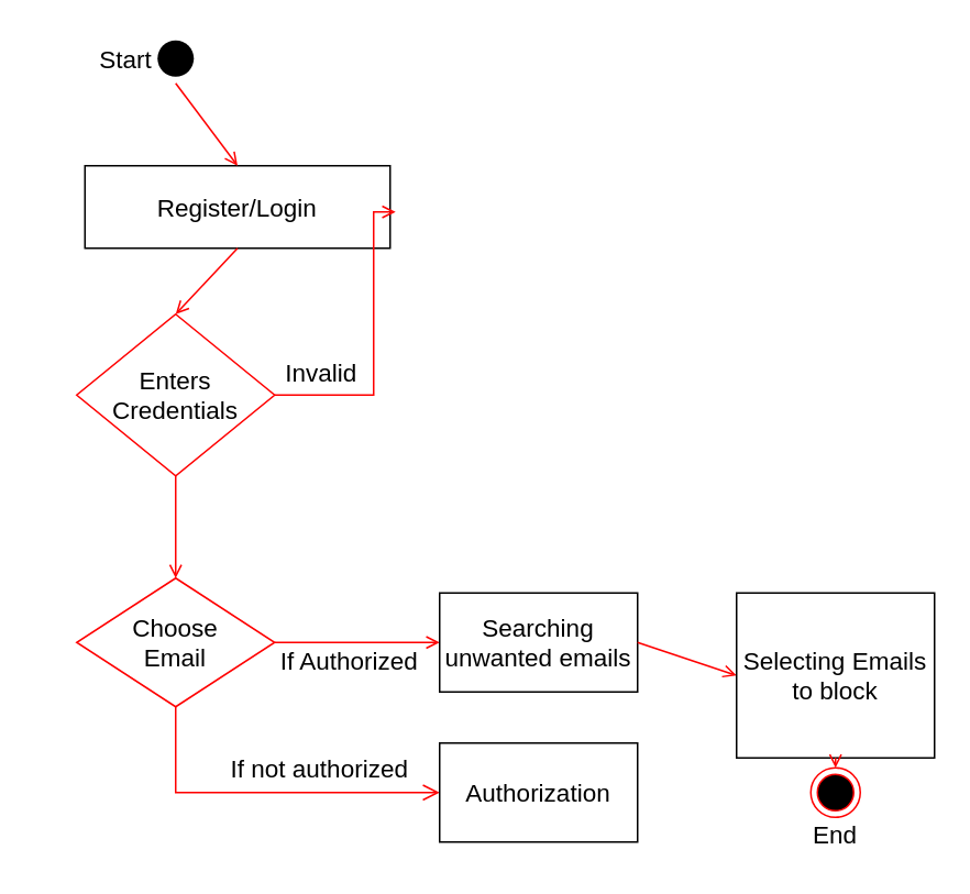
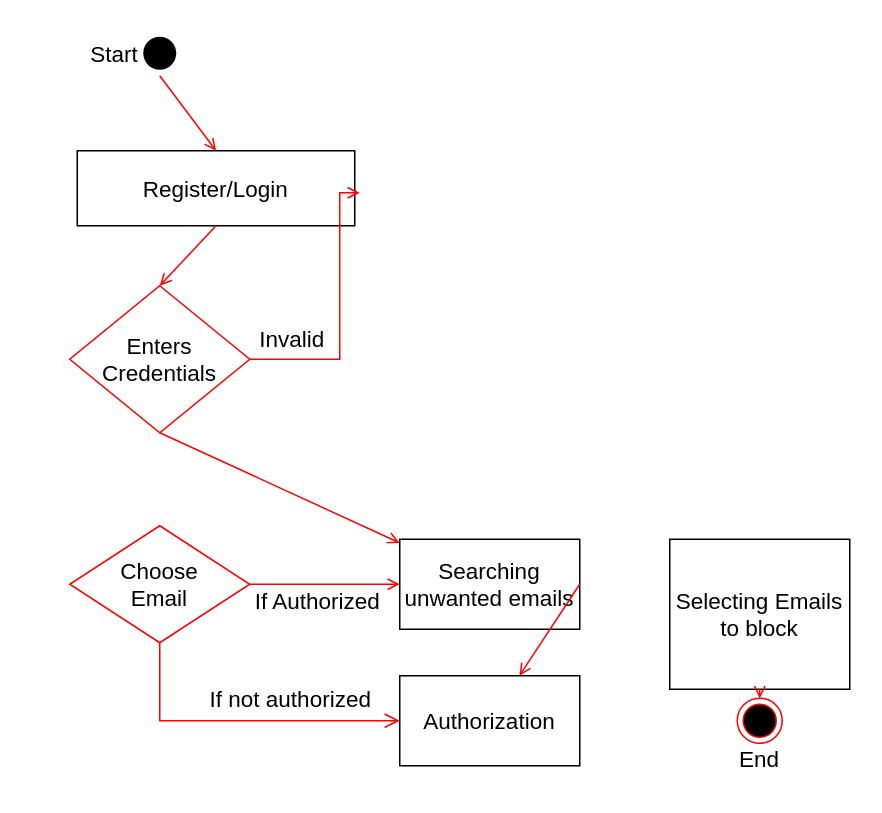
  <mxCell id="0" />
  <mxCell id="1" parent="0" />
  <mxCell id="2" value="" style="ellipse;shape=startState;fillColor=#000000;strokeColor=none;" parent="1" vertex="1"><mxGeometry x="91" y="20" width="30" height="30" as="geometry" /></mxCell>
  <mxCell id="3" value="Register/Login" style="fontSize=15;fillColor=default;" parent="1" vertex="1"><mxGeometry x="51" y="100" width="185" height="50" as="geometry" /></mxCell>
  <mxCell id="4" value="" style="endArrow=open;strokeColor=#FF0000;endFill=1;rounded=0;entryX=0.5;entryY=0;entryDx=0;entryDy=0;exitX=0.5;exitY=1;exitDx=0;exitDy=0;" parent="1" source="3" target="8" edge="1"><mxGeometry relative="1" as="geometry"><mxPoint x="91" y="202" as="targetPoint" /><mxPoint x="106" y="164" as="sourcePoint" /></mxGeometry></mxCell>
- <mxCell id="5" value="" style="endArrow=open;strokeColor=#FF0000;endFill=1;rounded=0;exitX=0.5;exitY=1;exitDx=0;exitDy=0;entryX=0.5;entryY=0;entryDx=0;entryDy=0;" parent="1" source="8" target="10" edge="1"><mxGeometry relative="1" as="geometry"><mxPoint x="91" y="280" as="sourcePoint" /><mxPoint x="106" y="350" as="targetPoint" /></mxGeometry></mxCell>
+ <mxCell id="5" value="" style="endArrow=open;strokeColor=#FF0000;endFill=1;rounded=0;exitX=0.5;exitY=1;exitDx=0;exitDy=0;" parent="1" source="8" target="13" edge="1"><mxGeometry relative="1" as="geometry"><mxPoint x="91" y="280" as="sourcePoint" /><mxPoint x="106" y="350" as="targetPoint" /></mxGeometry></mxCell>
  <mxCell id="6" value="" style="edgeStyle=elbowEdgeStyle;elbow=horizontal;strokeColor=#FF0000;endArrow=open;endFill=1;rounded=0;entryX=1.018;entryY=0.56;entryDx=0;entryDy=0;entryPerimeter=0;exitX=1;exitY=0.5;exitDx=0;exitDy=0;" parent="1" source="8" target="3" edge="1"><mxGeometry width="100" height="100" relative="1" as="geometry"><mxPoint x="196" y="290" as="sourcePoint" /><mxPoint x="250.5" y="200" as="targetPoint" /><Array as="points"><mxPoint x="226" y="190" /><mxPoint x="236.5" y="192" /><mxPoint x="186.5" y="145" /><mxPoint x="26.5" y="182" /><mxPoint x="20.5" y="260" /></Array></mxGeometry></mxCell>
  <mxCell id="7" value="&lt;font style=&quot;font-size: 15px;&quot;&gt;Invalid&lt;/font&gt;" style="text;html=1;align=center;verticalAlign=middle;resizable=0;points=[];autosize=1;strokeColor=none;fillColor=none;" parent="1" vertex="1"><mxGeometry x="158.5" y="210" width="70" height="30" as="geometry" /></mxCell>
  <mxCell id="8" value="&lt;div&gt;Enters&lt;/div&gt;&lt;div&gt;Credentials&lt;br&gt;&lt;/div&gt;" style="rhombus;whiteSpace=wrap;html=1;fillColor=#ffffff;strokeColor=#ff0000;fontSize=15;" parent="1" vertex="1"><mxGeometry x="46" y="190" width="120" height="98" as="geometry" /></mxCell>
  <mxCell id="9" value="" style="endArrow=open;strokeColor=#FF0000;endFill=1;rounded=0;exitX=0.5;exitY=1;exitDx=0;exitDy=0;entryX=0.5;entryY=0;entryDx=0;entryDy=0;" parent="1" source="2" target="3" edge="1"><mxGeometry relative="1" as="geometry"><mxPoint x="146" y="90" as="targetPoint" /><mxPoint x="156" y="24" as="sourcePoint" /></mxGeometry></mxCell>
  <mxCell id="10" value="&lt;div&gt;Choose&lt;/div&gt;&lt;div&gt;Email&lt;br&gt;&lt;/div&gt;" style="rhombus;whiteSpace=wrap;html=1;fillColor=#ffffff;strokeColor=#ff0000;fontSize=15;" parent="1" vertex="1"><mxGeometry x="46" y="350" width="120" height="78" as="geometry" /></mxCell>
  <mxCell id="11" value="" style="endArrow=open;strokeColor=#FF0000;endFill=1;rounded=0;entryX=0;entryY=0.5;entryDx=0;entryDy=0;exitX=1;exitY=0.5;exitDx=0;exitDy=0;" parent="1" source="10" target="13" edge="1"><mxGeometry relative="1" as="geometry"><mxPoint x="196" y="360" as="sourcePoint" /><mxPoint x="266" y="390" as="targetPoint" /></mxGeometry></mxCell>
  <mxCell id="12" value="&lt;font style=&quot;font-size: 15px;&quot;&gt;If Authorized&lt;br&gt;&lt;/font&gt;" style="text;html=1;strokeColor=none;fillColor=none;align=center;verticalAlign=middle;whiteSpace=wrap;rounded=0;" parent="1" vertex="1"><mxGeometry x="124" y="385" width="175" height="30" as="geometry" /></mxCell>
  <mxCell id="13" value="Searching unwanted emails" style="whiteSpace=wrap;html=1;fontSize=15;fillColor=#FFFFFF;strokeColor=#000000;fontColor=rgb(0, 0, 0);" parent="1" vertex="1"><mxGeometry x="266" y="359" width="120" height="60" as="geometry" /></mxCell>
  <mxCell id="14" value="" style="edgeStyle=elbowEdgeStyle;elbow=horizontal;verticalAlign=bottom;endArrow=open;endSize=8;strokeColor=#FF0000;endFill=1;rounded=0;exitX=0.5;exitY=1;exitDx=0;exitDy=0;entryX=0;entryY=0.5;entryDx=0;entryDy=0;" parent="1" source="10" target="16" edge="1"><mxGeometry x="267.5" y="518" as="geometry"><mxPoint x="276" y="490" as="targetPoint" /><mxPoint x="106" y="428" as="sourcePoint" /><Array as="points"><mxPoint x="106" y="490" /></Array></mxGeometry></mxCell>
  <mxCell id="15" value="&lt;font style=&quot;font-size: 15px;&quot;&gt;If not authorized&lt;br&gt;&lt;/font&gt;" style="text;html=1;strokeColor=none;fillColor=none;align=center;verticalAlign=middle;whiteSpace=wrap;rounded=0;" parent="1" vertex="1"><mxGeometry x="106" y="450" width="175" height="30" as="geometry" /></mxCell>
  <mxCell id="16" value="Authorization" style="whiteSpace=wrap;html=1;fontSize=15;fillColor=#FFFFFF;strokeColor=#000000;fontColor=rgb(0, 0, 0);" parent="1" vertex="1"><mxGeometry x="266" y="450" width="120" height="60" as="geometry" /></mxCell>
- <mxCell id="17" value="" style="endArrow=open;strokeColor=#FF0000;endFill=1;rounded=0;exitX=1;exitY=0.5;exitDx=0;exitDy=0;entryX=0;entryY=0.5;entryDx=0;entryDy=0;" parent="1" source="13" target="18" edge="1"><mxGeometry relative="1" as="geometry"><mxPoint x="406" y="420" as="sourcePoint" /><mxPoint x="506" y="390" as="targetPoint" /></mxGeometry></mxCell>
+ <mxCell id="17" value="" style="endArrow=open;strokeColor=#FF0000;endFill=1;rounded=0;exitX=1;exitY=0.5;exitDx=0;exitDy=0;" parent="1" source="13" target="16" edge="1"><mxGeometry relative="1" as="geometry"><mxPoint x="406" y="420" as="sourcePoint" /><mxPoint x="506" y="390" as="targetPoint" /></mxGeometry></mxCell>
  <mxCell id="18" value="&lt;div&gt;Selecting Emails&lt;/div&gt;&lt;div&gt;to block&lt;br&gt;&lt;/div&gt;" style="whiteSpace=wrap;html=1;fontSize=15;fillColor=#FFFFFF;strokeColor=#000000;fontColor=rgb(0, 0, 0);" parent="1" vertex="1"><mxGeometry x="446" y="359" width="120" height="100" as="geometry" /></mxCell>
  <mxCell id="19" value="" style="ellipse;html=1;shape=endState;fillColor=#000000;strokeColor=#ff0000;fontSize=15;" parent="1" vertex="1"><mxGeometry x="491" y="465" width="30" height="30" as="geometry" /></mxCell>
  <mxCell id="20" value="" style="endArrow=open;strokeColor=#FF0000;endFill=1;rounded=0;entryX=0.5;entryY=0;entryDx=0;entryDy=0;exitX=0.5;exitY=1;exitDx=0;exitDy=0;" parent="1" source="18" target="19" edge="1"><mxGeometry relative="1" as="geometry"><mxPoint x="596" y="470" as="targetPoint" /><mxPoint x="596" y="430" as="sourcePoint" /></mxGeometry></mxCell>
  <mxCell id="21" value="&lt;font style=&quot;font-size: 15px;&quot;&gt;Start&lt;/font&gt;" style="text;html=1;strokeColor=none;fillColor=none;align=center;verticalAlign=middle;whiteSpace=wrap;rounded=0;" vertex="1" parent="1"><mxGeometry x="46" y="20" width="60" height="30" as="geometry" /></mxCell>
  <mxCell id="22" value="&lt;font style=&quot;font-size: 15px;&quot;&gt;End&lt;/font&gt;" style="text;html=1;strokeColor=none;fillColor=none;align=center;verticalAlign=middle;whiteSpace=wrap;rounded=0;" vertex="1" parent="1"><mxGeometry x="476" y="490" width="60" height="30" as="geometry" /></mxCell>
